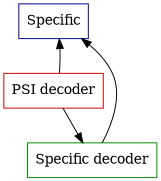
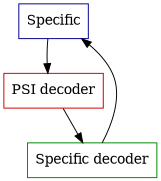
  digraph {
    node [shape=box]
    n1 [color=blue4 label=Specific]
    n2 [color=red3 label="PSI decoder"]
    n3 [color=green4 label="Specific decoder"]
-   n2 -> n1
+   n1 -> n2
    n2 -> n3
    n3 -> n1
  }
